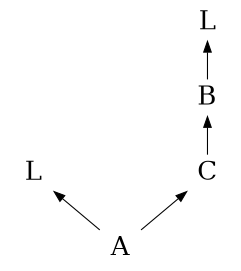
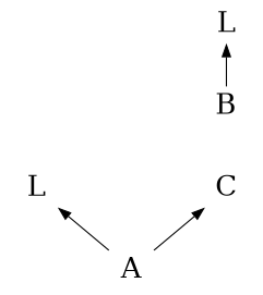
  digraph {
    nodesep=1.5
    rankdir=BT
    node [fontsize=24 shape=plaintext]
    n1 [height=.1 label=L]
    n2 [height=.1 label=L]
    A [height=.1]
    C [height=.1]
    B [height=.1]
    A -> n1
    A -> C
-   C -> B
    B -> n2
  }
